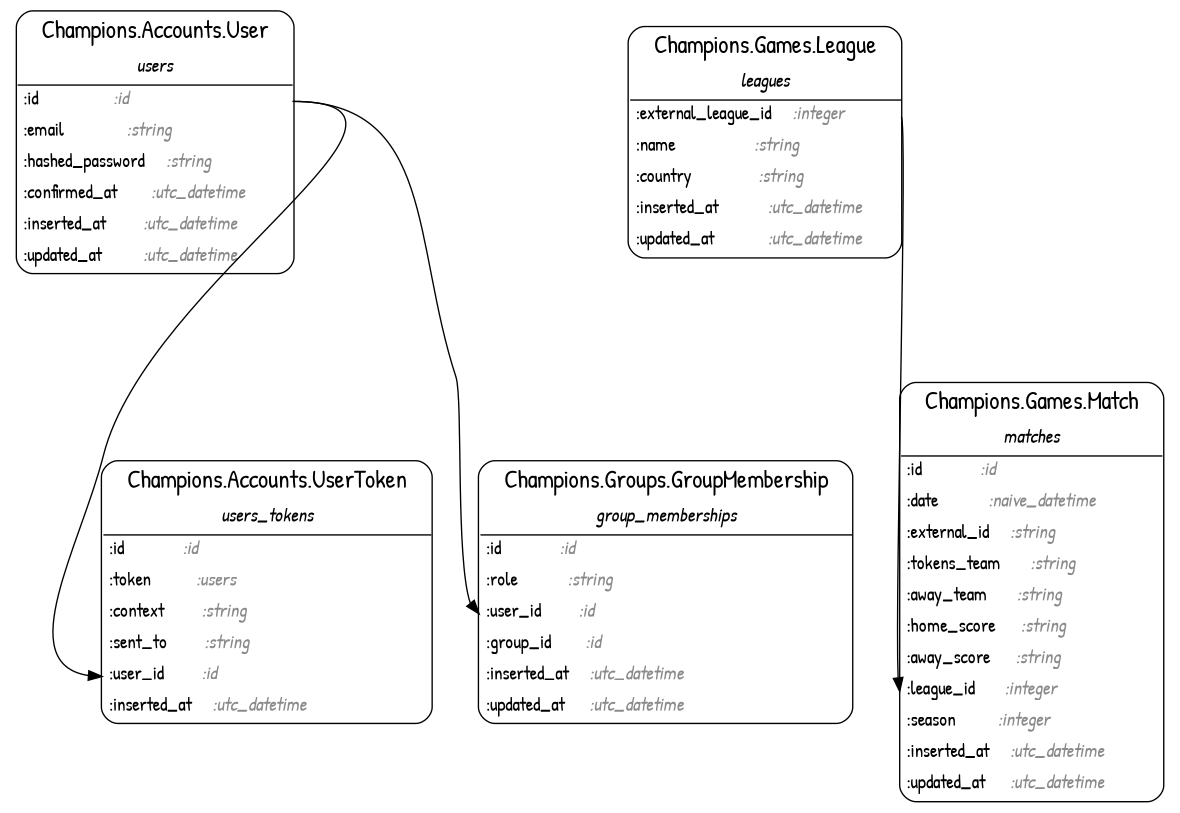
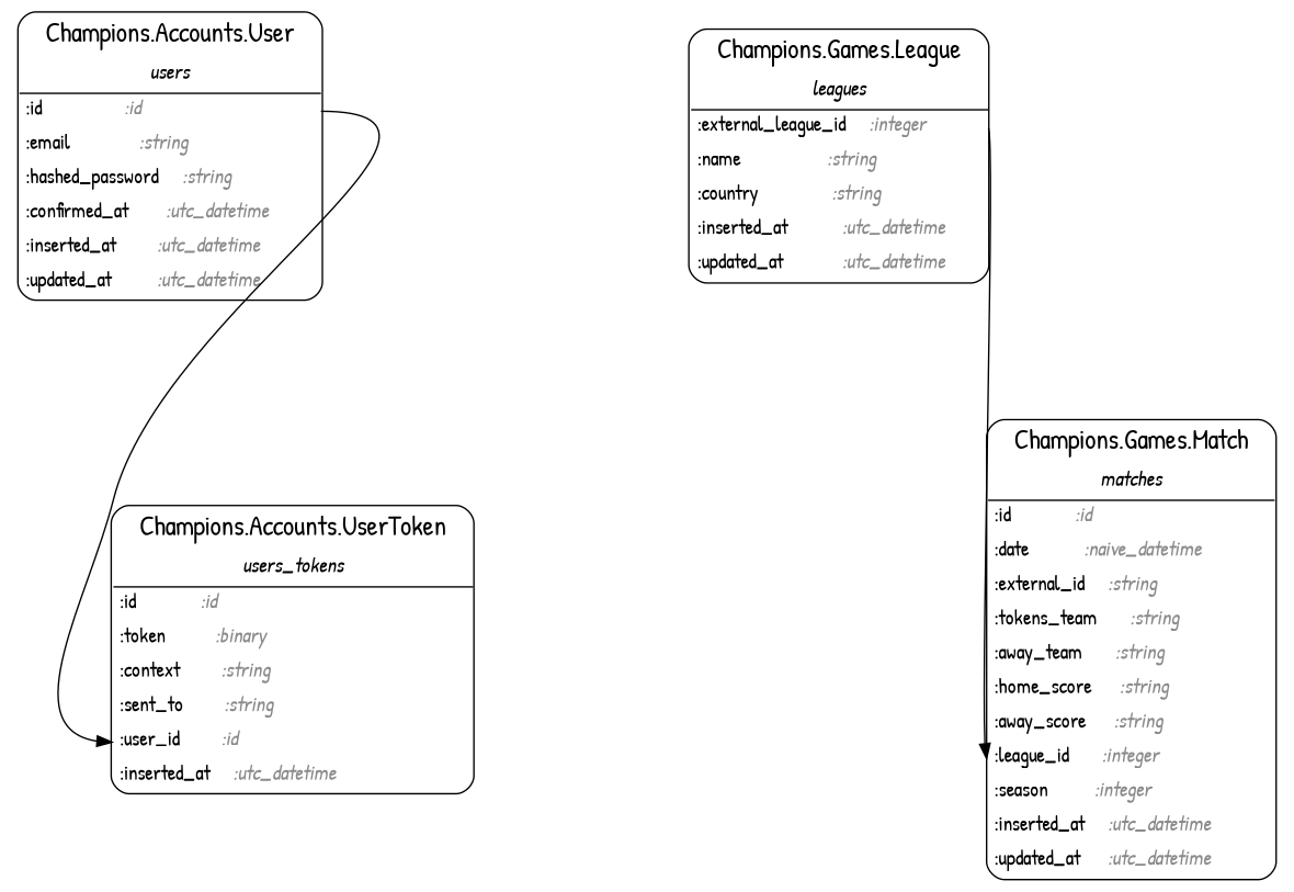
  digraph {
    fontname="Patrick Hand"
    rankdir=TB
    ranksep=1.0
    node [fontname="Patrick Hand" shape=none]
    edge [fontname="Patrick Hand" headport="field@user_id:w" tailport="field@id:e"]
    n1 [label=<<table align='left' border='1' style='rounded' cellspacing='0' cellpadding='4' cellborder='0'><tr><td port='header@schema_module'><font point-size='18'>   Champions.Accounts.User   </font></td></tr><tr><td border='1' sides='b' colspan='2'><font point-size='14'><i>users</i></font></td></tr><tr><td align='left' port='field@id'>:id                  <i><font color='gray54'>:id               </font></i></td></tr><tr><td align='left' port='field@email'>:email               <i><font color='gray54'>:string           </font></i></td></tr><tr><td align='left' port='field@hashed_password'>:hashed_password     <i><font color='gray54'>:string           </font></i></td></tr><tr><td align='left' port='field@confirmed_at'>:confirmed_at        <i><font color='gray54'>:utc_datetime     </font></i></td></tr><tr><td align='left' port='field@inserted_at'>:inserted_at         <i><font color='gray54'>:utc_datetime     </font></i></td></tr><tr><td align='left' port='field@updated_at'>:updated_at          <i><font color='gray54'>:utc_datetime     </font></i></td></tr></table>>]
-   n2 [label=<<table align='left' border='1' style='rounded' cellspacing='0' cellpadding='4' cellborder='0'><tr><td port='header@schema_module'><font point-size='18'>   Champions.Accounts.UserToken   </font></td></tr><tr><td border='1' sides='b' colspan='2'><font point-size='14'><i>users_tokens</i></font></td></tr><tr><td align='left' port='field@id'>:id              <i><font color='gray54'>:id               </font></i></td></tr><tr><td align='left' port='field@token'>:token           <i><font color='gray54'>:users           </font></i></td></tr><tr><td align='left' port='field@context'>:context         <i><font color='gray54'>:string           </font></i></td></tr><tr><td align='left' port='field@sent_to'>:sent_to         <i><font color='gray54'>:string           </font></i></td></tr><tr><td align='left' port='field@user_id'>:user_id         <i><font color='gray54'>:id               </font></i></td></tr><tr><td align='left' port='field@inserted_at'>:inserted_at     <i><font color='gray54'>:utc_datetime     </font></i></td></tr></table>>]
-   n3 [label=<<table align='left' border='1' style='rounded' cellspacing='0' cellpadding='4' cellborder='0'><tr><td port='header@schema_module'><font point-size='18'>   Champions.Groups.GroupMembership   </font></td></tr><tr><td border='1' sides='b' colspan='2'><font point-size='14'><i>group_memberships</i></font></td></tr><tr><td align='left' port='field@id'>:id              <i><font color='gray54'>:id               </font></i></td></tr><tr><td align='left' port='field@role'>:role            <i><font color='gray54'>:string           </font></i></td></tr><tr><td align='left' port='field@user_id'>:user_id         <i><font color='gray54'>:id               </font></i></td></tr><tr><td align='left' port='field@group_id'>:group_id        <i><font color='gray54'>:id               </font></i></td></tr><tr><td align='left' port='field@inserted_at'>:inserted_at     <i><font color='gray54'>:utc_datetime     </font></i></td></tr><tr><td align='left' port='field@updated_at'>:updated_at      <i><font color='gray54'>:utc_datetime     </font></i></td></tr></table>>]
+   n2 [label=<<table align='left' border='1' style='rounded' cellspacing='0' cellpadding='4' cellborder='0'><tr><td port='header@schema_module'><font point-size='18'>   Champions.Accounts.UserToken   </font></td></tr><tr><td border='1' sides='b' colspan='2'><font point-size='14'><i>users_tokens</i></font></td></tr><tr><td align='left' port='field@id'>:id              <i><font color='gray54'>:id               </font></i></td></tr><tr><td align='left' port='field@token'>:token           <i><font color='gray54'>:binary           </font></i></td></tr><tr><td align='left' port='field@context'>:context         <i><font color='gray54'>:string           </font></i></td></tr><tr><td align='left' port='field@sent_to'>:sent_to         <i><font color='gray54'>:string           </font></i></td></tr><tr><td align='left' port='field@user_id'>:user_id         <i><font color='gray54'>:id               </font></i></td></tr><tr><td align='left' port='field@inserted_at'>:inserted_at     <i><font color='gray54'>:utc_datetime     </font></i></td></tr></table>>]
    n4 [label=<<table align='left' border='1' style='rounded' cellspacing='0' cellpadding='4' cellborder='0'><tr><td port='header@schema_module'><font point-size='18'>   Champions.Games.League   </font></td></tr><tr><td border='1' sides='b' colspan='2'><font point-size='14'><i>leagues</i></font></td></tr><tr><td align='left' port='field@external_league_id'>:external_league_id     <i><font color='gray54'>:integer          </font></i></td></tr><tr><td align='left' port='field@name'>:name                   <i><font color='gray54'>:string           </font></i></td></tr><tr><td align='left' port='field@country'>:country                <i><font color='gray54'>:string           </font></i></td></tr><tr><td align='left' port='field@inserted_at'>:inserted_at            <i><font color='gray54'>:utc_datetime     </font></i></td></tr><tr><td align='left' port='field@updated_at'>:updated_at             <i><font color='gray54'>:utc_datetime     </font></i></td></tr></table>>]
    n5 [label=<<table align='left' border='1' style='rounded' cellspacing='0' cellpadding='4' cellborder='0'><tr><td port='header@schema_module'><font point-size='18'>   Champions.Games.Match   </font></td></tr><tr><td border='1' sides='b' colspan='2'><font point-size='14'><i>matches</i></font></td></tr><tr><td align='left' port='field@id'>:id              <i><font color='gray54'>:id                 </font></i></td></tr><tr><td align='left' port='field@date'>:date            <i><font color='gray54'>:naive_datetime     </font></i></td></tr><tr><td align='left' port='field@external_id'>:external_id     <i><font color='gray54'>:string             </font></i></td></tr><tr><td align='left' port='field@home_team'>:tokens_team       <i><font color='gray54'>:string             </font></i></td></tr><tr><td align='left' port='field@away_team'>:away_team       <i><font color='gray54'>:string             </font></i></td></tr><tr><td align='left' port='field@home_score'>:home_score      <i><font color='gray54'>:string             </font></i></td></tr><tr><td align='left' port='field@away_score'>:away_score      <i><font color='gray54'>:string             </font></i></td></tr><tr><td align='left' port='field@league_id'>:league_id       <i><font color='gray54'>:integer            </font></i></td></tr><tr><td align='left' port='field@season'>:season          <i><font color='gray54'>:integer            </font></i></td></tr><tr><td align='left' port='field@inserted_at'>:inserted_at     <i><font color='gray54'>:utc_datetime       </font></i></td></tr><tr><td align='left' port='field@updated_at'>:updated_at      <i><font color='gray54'>:utc_datetime       </font></i></td></tr></table>>]
    n1 -> n2
-   n1 -> n3
    n4 -> n5 [headport="field@league_id:w" tailport="field@external_league_id:e"]
  }
